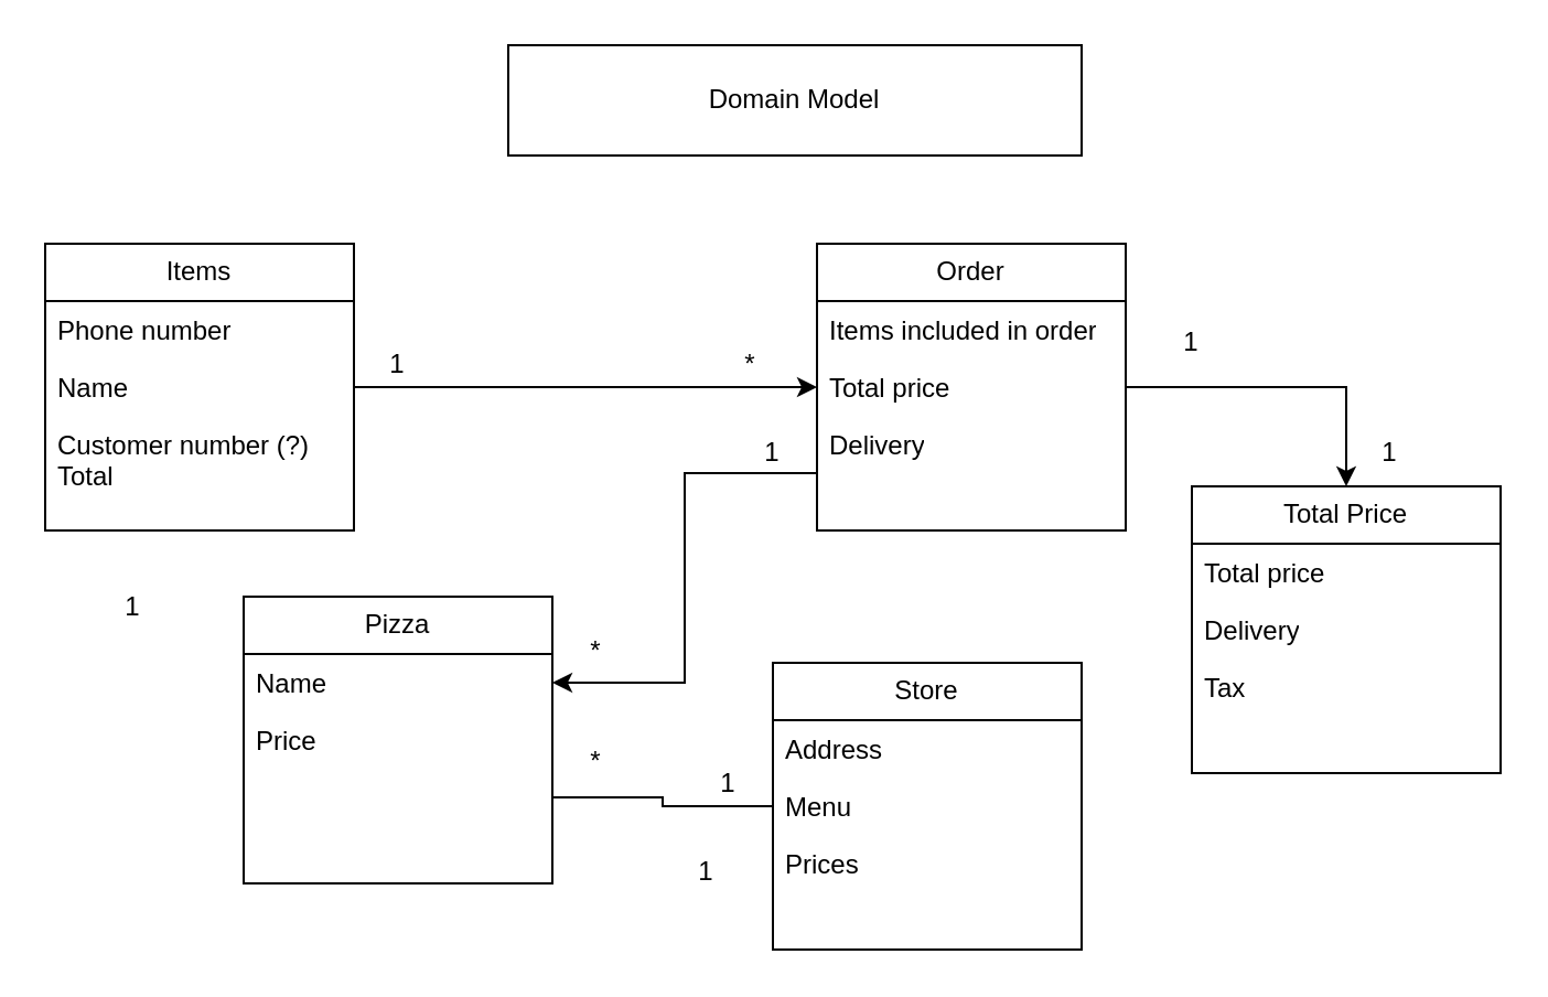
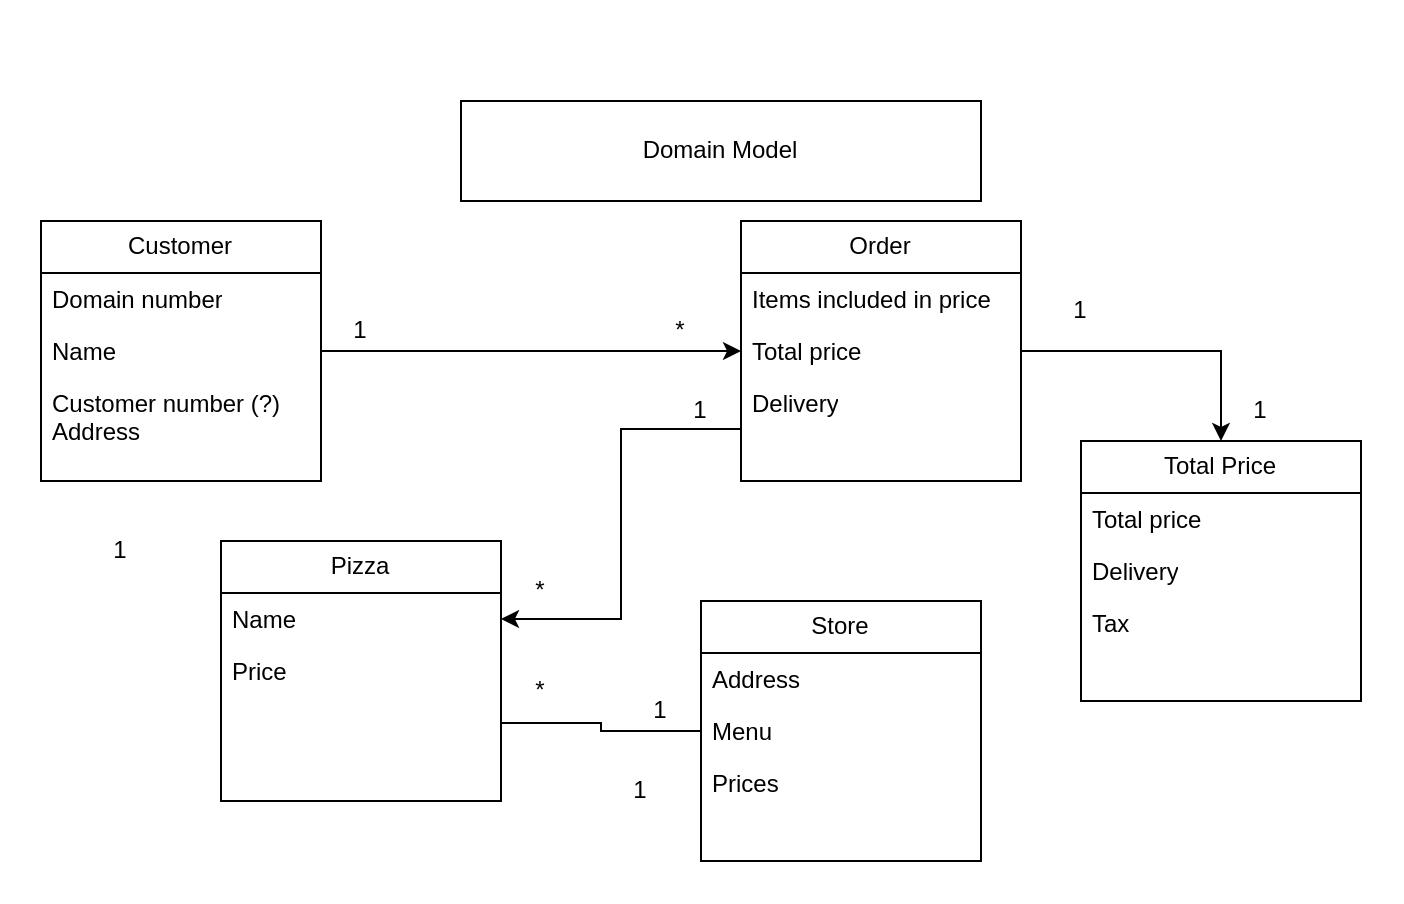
  <mxCell id="0" />
  <mxCell id="1" parent="0" />
- <mxCell id="2" value="Items" style="swimlane;fontStyle=0;childLayout=stackLayout;horizontal=1;startSize=26;fillColor=none;horizontalStack=0;resizeParent=1;resizeParentMax=0;resizeLast=0;collapsible=1;marginBottom=0;whiteSpace=wrap;html=1;" vertex="1" parent="1"><mxGeometry x="20" y="110" width="140" height="130" as="geometry" /></mxCell>
- <mxCell id="3" value="Phone number" style="text;strokeColor=none;fillColor=none;align=left;verticalAlign=top;spacingLeft=4;spacingRight=4;overflow=hidden;rotatable=0;points=[[0,0.5],[1,0.5]];portConstraint=eastwest;whiteSpace=wrap;html=1;" vertex="1" parent="2"><mxGeometry y="26" width="140" height="26" as="geometry" /></mxCell>
+ <mxCell id="2" value="Customer" style="swimlane;fontStyle=0;childLayout=stackLayout;horizontal=1;startSize=26;fillColor=none;horizontalStack=0;resizeParent=1;resizeParentMax=0;resizeLast=0;collapsible=1;marginBottom=0;whiteSpace=wrap;html=1;" vertex="1" parent="1"><mxGeometry x="20" y="110" width="140" height="130" as="geometry" /></mxCell>
+ <mxCell id="3" value="Domain number" style="text;strokeColor=none;fillColor=none;align=left;verticalAlign=top;spacingLeft=4;spacingRight=4;overflow=hidden;rotatable=0;points=[[0,0.5],[1,0.5]];portConstraint=eastwest;whiteSpace=wrap;html=1;" vertex="1" parent="2"><mxGeometry y="26" width="140" height="26" as="geometry" /></mxCell>
  <mxCell id="4" value="Name" style="text;strokeColor=none;fillColor=none;align=left;verticalAlign=top;spacingLeft=4;spacingRight=4;overflow=hidden;rotatable=0;points=[[0,0.5],[1,0.5]];portConstraint=eastwest;whiteSpace=wrap;html=1;" vertex="1" parent="2"><mxGeometry y="52" width="140" height="26" as="geometry" /></mxCell>
- <mxCell id="5" value="Customer number (?)&lt;br&gt;Total" style="text;strokeColor=none;fillColor=none;align=left;verticalAlign=top;spacingLeft=4;spacingRight=4;overflow=hidden;rotatable=0;points=[[0,0.5],[1,0.5]];portConstraint=eastwest;whiteSpace=wrap;html=1;" vertex="1" parent="2"><mxGeometry y="78" width="140" height="52" as="geometry" /></mxCell>
+ <mxCell id="5" value="Customer number (?)&lt;br&gt;Address" style="text;strokeColor=none;fillColor=none;align=left;verticalAlign=top;spacingLeft=4;spacingRight=4;overflow=hidden;rotatable=0;points=[[0,0.5],[1,0.5]];portConstraint=eastwest;whiteSpace=wrap;html=1;" vertex="1" parent="2"><mxGeometry y="78" width="140" height="52" as="geometry" /></mxCell>
  <mxCell id="6" value="Pizza" style="swimlane;fontStyle=0;childLayout=stackLayout;horizontal=1;startSize=26;fillColor=none;horizontalStack=0;resizeParent=1;resizeParentMax=0;resizeLast=0;collapsible=1;marginBottom=0;whiteSpace=wrap;html=1;" vertex="1" parent="1"><mxGeometry x="110" y="270" width="140" height="130" as="geometry" /></mxCell>
  <mxCell id="7" value="Name&amp;nbsp;" style="text;strokeColor=none;fillColor=none;align=left;verticalAlign=top;spacingLeft=4;spacingRight=4;overflow=hidden;rotatable=0;points=[[0,0.5],[1,0.5]];portConstraint=eastwest;whiteSpace=wrap;html=1;" vertex="1" parent="6"><mxGeometry y="26" width="140" height="26" as="geometry" /></mxCell>
  <mxCell id="8" value="Price" style="text;strokeColor=none;fillColor=none;align=left;verticalAlign=top;spacingLeft=4;spacingRight=4;overflow=hidden;rotatable=0;points=[[0,0.5],[1,0.5]];portConstraint=eastwest;whiteSpace=wrap;html=1;" vertex="1" parent="6"><mxGeometry y="52" width="140" height="78" as="geometry" /></mxCell>
  <mxCell id="9" value="Order" style="swimlane;fontStyle=0;childLayout=stackLayout;horizontal=1;startSize=26;fillColor=none;horizontalStack=0;resizeParent=1;resizeParentMax=0;resizeLast=0;collapsible=1;marginBottom=0;whiteSpace=wrap;html=1;" vertex="1" parent="1"><mxGeometry x="370" y="110" width="140" height="130" as="geometry" /></mxCell>
- <mxCell id="10" value="Items included in order" style="text;strokeColor=none;fillColor=none;align=left;verticalAlign=top;spacingLeft=4;spacingRight=4;overflow=hidden;rotatable=0;points=[[0,0.5],[1,0.5]];portConstraint=eastwest;whiteSpace=wrap;html=1;" vertex="1" parent="9"><mxGeometry y="26" width="140" height="26" as="geometry" /></mxCell>
+ <mxCell id="10" value="Items included in price" style="text;strokeColor=none;fillColor=none;align=left;verticalAlign=top;spacingLeft=4;spacingRight=4;overflow=hidden;rotatable=0;points=[[0,0.5],[1,0.5]];portConstraint=eastwest;whiteSpace=wrap;html=1;" vertex="1" parent="9"><mxGeometry y="26" width="140" height="26" as="geometry" /></mxCell>
  <mxCell id="11" value="Total price&amp;nbsp;" style="text;strokeColor=none;fillColor=none;align=left;verticalAlign=top;spacingLeft=4;spacingRight=4;overflow=hidden;rotatable=0;points=[[0,0.5],[1,0.5]];portConstraint=eastwest;whiteSpace=wrap;html=1;" vertex="1" parent="9"><mxGeometry y="52" width="140" height="26" as="geometry" /></mxCell>
  <mxCell id="12" value="Delivery" style="text;strokeColor=none;fillColor=none;align=left;verticalAlign=top;spacingLeft=4;spacingRight=4;overflow=hidden;rotatable=0;points=[[0,0.5],[1,0.5]];portConstraint=eastwest;whiteSpace=wrap;html=1;" vertex="1" parent="9"><mxGeometry y="78" width="140" height="52" as="geometry" /></mxCell>
  <mxCell id="13" value="Total Price" style="swimlane;fontStyle=0;childLayout=stackLayout;horizontal=1;startSize=26;fillColor=none;horizontalStack=0;resizeParent=1;resizeParentMax=0;resizeLast=0;collapsible=1;marginBottom=0;whiteSpace=wrap;html=1;" vertex="1" parent="1"><mxGeometry x="540" y="220" width="140" height="130" as="geometry" /></mxCell>
  <mxCell id="14" value="Total price" style="text;strokeColor=none;fillColor=none;align=left;verticalAlign=top;spacingLeft=4;spacingRight=4;overflow=hidden;rotatable=0;points=[[0,0.5],[1,0.5]];portConstraint=eastwest;whiteSpace=wrap;html=1;" vertex="1" parent="13"><mxGeometry y="26" width="140" height="26" as="geometry" /></mxCell>
  <mxCell id="15" value="Delivery" style="text;strokeColor=none;fillColor=none;align=left;verticalAlign=top;spacingLeft=4;spacingRight=4;overflow=hidden;rotatable=0;points=[[0,0.5],[1,0.5]];portConstraint=eastwest;whiteSpace=wrap;html=1;" vertex="1" parent="13"><mxGeometry y="52" width="140" height="26" as="geometry" /></mxCell>
  <mxCell id="16" value="Tax" style="text;strokeColor=none;fillColor=none;align=left;verticalAlign=top;spacingLeft=4;spacingRight=4;overflow=hidden;rotatable=0;points=[[0,0.5],[1,0.5]];portConstraint=eastwest;whiteSpace=wrap;html=1;" vertex="1" parent="13"><mxGeometry y="78" width="140" height="52" as="geometry" /></mxCell>
- <mxCell id="17" value="Domain Model" style="html=1;whiteSpace=wrap;" vertex="1" parent="1"><mxGeometry x="230" y="20" width="260" height="50" as="geometry" /></mxCell>
+ <mxCell id="17" value="Domain Model" style="html=1;whiteSpace=wrap;" vertex="1" parent="1"><mxGeometry x="230" y="50" width="260" height="50" as="geometry" /></mxCell>
  <mxCell id="18" style="edgeStyle=orthogonalEdgeStyle;rounded=0;orthogonalLoop=1;jettySize=auto;html=1;" edge="1" parent="1" source="4" target="11"><mxGeometry relative="1" as="geometry" /></mxCell>
  <mxCell id="19" style="edgeStyle=orthogonalEdgeStyle;rounded=0;orthogonalLoop=1;jettySize=auto;html=1;" edge="1" parent="1" source="11" target="13"><mxGeometry relative="1" as="geometry" /></mxCell>
  <mxCell id="20" style="edgeStyle=orthogonalEdgeStyle;rounded=0;orthogonalLoop=1;jettySize=auto;html=1;entryX=1;entryY=0.5;entryDx=0;entryDy=0;" edge="1" parent="1" source="12" target="7"><mxGeometry relative="1" as="geometry" /></mxCell>
  <mxCell id="21" value="1" style="text;html=1;align=center;verticalAlign=middle;whiteSpace=wrap;rounded=0;" vertex="1" parent="1"><mxGeometry x="150" y="150" width="60" height="30" as="geometry" /></mxCell>
  <mxCell id="22" value="*" style="text;html=1;align=center;verticalAlign=middle;whiteSpace=wrap;rounded=0;" vertex="1" parent="1"><mxGeometry x="310" y="150" width="60" height="30" as="geometry" /></mxCell>
  <mxCell id="23" value="1" style="text;html=1;align=center;verticalAlign=middle;whiteSpace=wrap;rounded=0;" vertex="1" parent="1"><mxGeometry x="600" y="190" width="60" height="30" as="geometry" /></mxCell>
  <mxCell id="24" value="*" style="text;html=1;align=center;verticalAlign=middle;whiteSpace=wrap;rounded=0;" vertex="1" parent="1"><mxGeometry x="240" y="280" width="60" height="30" as="geometry" /></mxCell>
  <mxCell id="25" value="1" style="text;html=1;align=center;verticalAlign=middle;whiteSpace=wrap;rounded=0;" vertex="1" parent="1"><mxGeometry x="510" y="140" width="60" height="30" as="geometry" /></mxCell>
  <mxCell id="26" value="1" style="text;html=1;align=center;verticalAlign=middle;whiteSpace=wrap;rounded=0;" vertex="1" parent="1"><mxGeometry x="320" y="190" width="60" height="30" as="geometry" /></mxCell>
  <mxCell id="27" style="edgeStyle=orthogonalEdgeStyle;rounded=0;orthogonalLoop=1;jettySize=auto;html=1;entryX=1;entryY=0.5;entryDx=0;entryDy=0;endArrow=none;" edge="1" parent="1" source="28" target="8"><mxGeometry relative="1" as="geometry" /></mxCell>
  <mxCell id="28" value="Store" style="swimlane;fontStyle=0;childLayout=stackLayout;horizontal=1;startSize=26;fillColor=none;horizontalStack=0;resizeParent=1;resizeParentMax=0;resizeLast=0;collapsible=1;marginBottom=0;whiteSpace=wrap;html=1;" vertex="1" parent="1"><mxGeometry x="350" y="300" width="140" height="130" as="geometry" /></mxCell>
  <mxCell id="29" value="Address" style="text;strokeColor=none;fillColor=none;align=left;verticalAlign=top;spacingLeft=4;spacingRight=4;overflow=hidden;rotatable=0;points=[[0,0.5],[1,0.5]];portConstraint=eastwest;whiteSpace=wrap;html=1;" vertex="1" parent="28"><mxGeometry y="26" width="140" height="26" as="geometry" /></mxCell>
  <mxCell id="30" value="Menu" style="text;strokeColor=none;fillColor=none;align=left;verticalAlign=top;spacingLeft=4;spacingRight=4;overflow=hidden;rotatable=0;points=[[0,0.5],[1,0.5]];portConstraint=eastwest;whiteSpace=wrap;html=1;" vertex="1" parent="28"><mxGeometry y="52" width="140" height="26" as="geometry" /></mxCell>
  <mxCell id="31" value="Prices" style="text;strokeColor=none;fillColor=none;align=left;verticalAlign=top;spacingLeft=4;spacingRight=4;overflow=hidden;rotatable=0;points=[[0,0.5],[1,0.5]];portConstraint=eastwest;whiteSpace=wrap;html=1;" vertex="1" parent="28"><mxGeometry y="78" width="140" height="52" as="geometry" /></mxCell>
  <mxCell id="32" value="1" style="text;html=1;align=center;verticalAlign=middle;whiteSpace=wrap;rounded=0;" vertex="1" parent="1"><mxGeometry x="30" y="260" width="60" height="30" as="geometry" /></mxCell>
  <mxCell id="33" value="1" style="text;html=1;align=center;verticalAlign=middle;whiteSpace=wrap;rounded=0;" vertex="1" parent="1"><mxGeometry x="290" y="380" width="60" height="30" as="geometry" /></mxCell>
  <mxCell id="34" value="1" style="text;html=1;align=center;verticalAlign=middle;whiteSpace=wrap;rounded=0;" vertex="1" parent="1"><mxGeometry x="300" y="340" width="60" height="30" as="geometry" /></mxCell>
  <mxCell id="35" value="*" style="text;html=1;align=center;verticalAlign=middle;whiteSpace=wrap;rounded=0;" vertex="1" parent="1"><mxGeometry x="240" y="330" width="60" height="30" as="geometry" /></mxCell>
